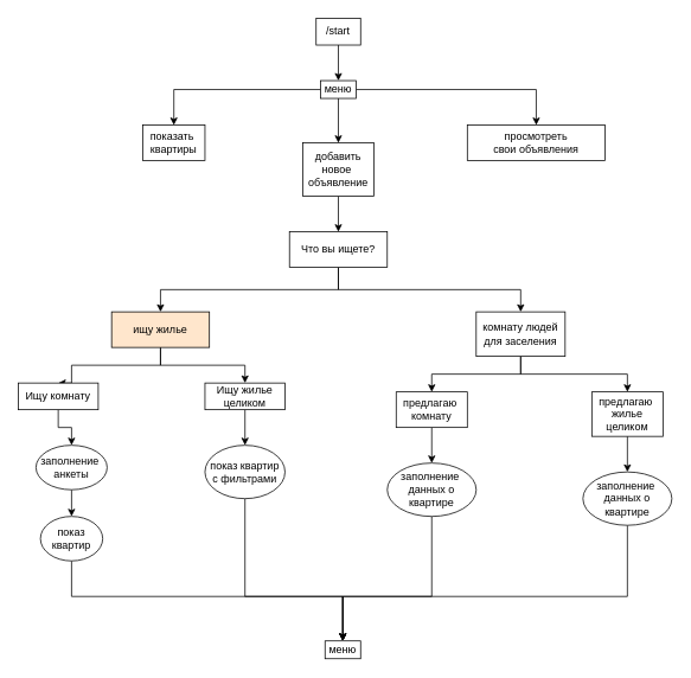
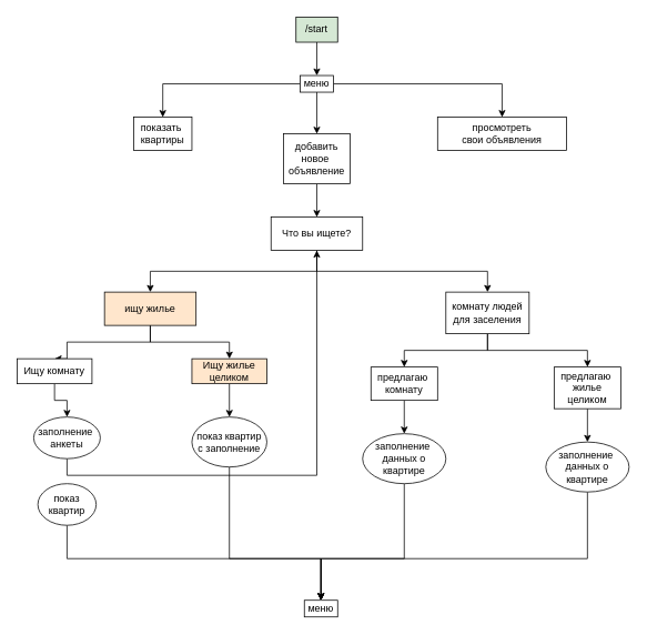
  <mxCell id="0" />
  <mxCell id="1" parent="0" />
  <mxCell id="2" style="edgeStyle=orthogonalEdgeStyle;rounded=0;orthogonalLoop=1;jettySize=auto;html=1;exitX=0.5;exitY=1;exitDx=0;exitDy=0;entryX=0.5;entryY=0;entryDx=0;entryDy=0;" edge="1" parent="1" source="3" target="38"><mxGeometry relative="1" as="geometry" /></mxCell>
- <mxCell id="3" value="/start" style="rounded=0;whiteSpace=wrap;html=1;" vertex="1" parent="1"><mxGeometry x="355" y="20" width="50" height="30" as="geometry" /></mxCell>
+ <mxCell id="3" value="/start" style="rounded=0;whiteSpace=wrap;html=1;fillColor=#d5e8d4;" vertex="1" parent="1"><mxGeometry x="355" y="20" width="50" height="30" as="geometry" /></mxCell>
  <mxCell id="4" style="edgeStyle=orthogonalEdgeStyle;rounded=0;orthogonalLoop=1;jettySize=auto;html=1;exitX=0.5;exitY=1;exitDx=0;exitDy=0;entryX=0.5;entryY=0;entryDx=0;entryDy=0;" edge="1" parent="1" source="6" target="19"><mxGeometry relative="1" as="geometry"><Array as="points"><mxPoint x="180" y="410" /><mxPoint x="80" y="410" /></Array></mxGeometry></mxCell>
  <mxCell id="5" style="edgeStyle=orthogonalEdgeStyle;rounded=0;orthogonalLoop=1;jettySize=auto;html=1;exitX=0.5;exitY=1;exitDx=0;exitDy=0;entryX=0.5;entryY=0;entryDx=0;entryDy=0;" edge="1" parent="1" source="6" target="21"><mxGeometry relative="1" as="geometry" /></mxCell>
  <mxCell id="6" value="ищу жилье" style="rounded=0;whiteSpace=wrap;html=1;fillColor=#ffe6cc;" vertex="1" parent="1"><mxGeometry x="125" y="350" width="110" height="40" as="geometry" /></mxCell>
  <mxCell id="7" style="edgeStyle=orthogonalEdgeStyle;rounded=0;orthogonalLoop=1;jettySize=auto;html=1;exitX=0.5;exitY=1;exitDx=0;exitDy=0;entryX=0.5;entryY=0;entryDx=0;entryDy=0;" edge="1" parent="1" source="9" target="6"><mxGeometry relative="1" as="geometry" /></mxCell>
  <mxCell id="8" style="edgeStyle=orthogonalEdgeStyle;rounded=0;orthogonalLoop=1;jettySize=auto;html=1;exitX=0.5;exitY=1;exitDx=0;exitDy=0;entryX=0.5;entryY=0;entryDx=0;entryDy=0;" edge="1" parent="1" source="9" target="17"><mxGeometry relative="1" as="geometry" /></mxCell>
  <mxCell id="9" value="Что вы ищете?" style="rounded=0;whiteSpace=wrap;html=1;" vertex="1" parent="1"><mxGeometry x="325" y="260" width="110" height="40" as="geometry" /></mxCell>
- <mxCell id="10" style="edgeStyle=orthogonalEdgeStyle;rounded=0;orthogonalLoop=1;jettySize=auto;html=1;exitX=0.5;exitY=1;exitDx=0;exitDy=0;entryX=0.5;entryY=0;entryDx=0;entryDy=0;" edge="1" parent="1" source="11" target="13"><mxGeometry relative="1" as="geometry" /></mxCell>
+ <mxCell id="10" style="edgeStyle=orthogonalEdgeStyle;rounded=0;orthogonalLoop=1;jettySize=auto;html=1;exitX=0.5;exitY=1;exitDx=0;exitDy=0;" edge="1" parent="1" source="11" target="9"><mxGeometry relative="1" as="geometry" /></mxCell>
  <mxCell id="11" value="заполнение&amp;nbsp;&lt;br&gt;анкеты" style="ellipse;whiteSpace=wrap;html=1;" vertex="1" parent="1"><mxGeometry x="40" y="500" width="80" height="50" as="geometry" /></mxCell>
  <mxCell id="12" style="edgeStyle=orthogonalEdgeStyle;rounded=0;orthogonalLoop=1;jettySize=auto;html=1;exitX=0.5;exitY=1;exitDx=0;exitDy=0;entryX=0.5;entryY=0;entryDx=0;entryDy=0;" edge="1" parent="1" source="13" target="14"><mxGeometry relative="1" as="geometry"><Array as="points"><mxPoint x="80" y="670" /><mxPoint x="385" y="670" /></Array></mxGeometry></mxCell>
  <mxCell id="13" value="показ&lt;br&gt;квартир&lt;br&gt;" style="ellipse;whiteSpace=wrap;html=1;" vertex="1" parent="1"><mxGeometry x="45" y="580" width="70" height="50" as="geometry" /></mxCell>
  <mxCell id="14" value="меню" style="rounded=0;whiteSpace=wrap;html=1;" vertex="1" parent="1"><mxGeometry x="365" y="720" width="40" height="20" as="geometry" /></mxCell>
  <mxCell id="15" style="edgeStyle=orthogonalEdgeStyle;rounded=0;orthogonalLoop=1;jettySize=auto;html=1;exitX=0.5;exitY=1;exitDx=0;exitDy=0;" edge="1" parent="1" source="17" target="25"><mxGeometry relative="1" as="geometry" /></mxCell>
  <mxCell id="16" style="edgeStyle=orthogonalEdgeStyle;rounded=0;orthogonalLoop=1;jettySize=auto;html=1;exitX=0.5;exitY=1;exitDx=0;exitDy=0;" edge="1" parent="1" source="17" target="27"><mxGeometry relative="1" as="geometry" /></mxCell>
  <mxCell id="17" value="комнату людей&lt;br&gt;для заселения" style="rounded=0;whiteSpace=wrap;html=1;" vertex="1" parent="1"><mxGeometry x="535" y="350" width="100" height="50" as="geometry" /></mxCell>
  <mxCell id="18" style="edgeStyle=orthogonalEdgeStyle;rounded=0;orthogonalLoop=1;jettySize=auto;html=1;exitX=0.5;exitY=1;exitDx=0;exitDy=0;entryX=0.5;entryY=0;entryDx=0;entryDy=0;" edge="1" parent="1" source="19" target="11"><mxGeometry relative="1" as="geometry" /></mxCell>
  <mxCell id="19" value="Ищу комнату" style="rounded=0;whiteSpace=wrap;html=1;" vertex="1" parent="1"><mxGeometry x="20" y="430" width="90" height="30" as="geometry" /></mxCell>
  <mxCell id="20" style="edgeStyle=orthogonalEdgeStyle;rounded=0;orthogonalLoop=1;jettySize=auto;html=1;exitX=0.5;exitY=1;exitDx=0;exitDy=0;entryX=0.5;entryY=0;entryDx=0;entryDy=0;" edge="1" parent="1" source="21" target="23"><mxGeometry relative="1" as="geometry" /></mxCell>
- <mxCell id="21" value="Ищу жилье целиком" style="rounded=0;whiteSpace=wrap;html=1;" vertex="1" parent="1"><mxGeometry x="230" y="430" width="90" height="30" as="geometry" /></mxCell>
+ <mxCell id="21" value="Ищу жилье целиком" style="rounded=0;whiteSpace=wrap;html=1;fillColor=#ffe6cc;" vertex="1" parent="1"><mxGeometry x="230" y="430" width="90" height="30" as="geometry" /></mxCell>
  <mxCell id="22" style="edgeStyle=orthogonalEdgeStyle;rounded=0;orthogonalLoop=1;jettySize=auto;html=1;exitX=0.5;exitY=1;exitDx=0;exitDy=0;entryX=0.5;entryY=0;entryDx=0;entryDy=0;" edge="1" parent="1" source="23" target="14"><mxGeometry relative="1" as="geometry"><Array as="points"><mxPoint x="275" y="670" /><mxPoint x="385" y="670" /></Array></mxGeometry></mxCell>
- <mxCell id="23" value="показ квартир&lt;br&gt;с фильтрами" style="ellipse;whiteSpace=wrap;html=1;" vertex="1" parent="1"><mxGeometry x="230" y="500" width="90" height="60" as="geometry" /></mxCell>
+ <mxCell id="23" value="показ квартир&lt;br&gt;с заполнение" style="ellipse;whiteSpace=wrap;html=1;" vertex="1" parent="1"><mxGeometry x="230" y="500" width="90" height="60" as="geometry" /></mxCell>
  <mxCell id="24" style="edgeStyle=orthogonalEdgeStyle;rounded=0;orthogonalLoop=1;jettySize=auto;html=1;exitX=0.5;exitY=1;exitDx=0;exitDy=0;entryX=0.5;entryY=0;entryDx=0;entryDy=0;" edge="1" parent="1" source="25" target="29"><mxGeometry relative="1" as="geometry" /></mxCell>
  <mxCell id="25" value="предлагаю&amp;nbsp;&lt;br&gt;комнату" style="rounded=0;whiteSpace=wrap;html=1;" vertex="1" parent="1"><mxGeometry x="445" y="440" width="80" height="40" as="geometry" /></mxCell>
  <mxCell id="26" style="edgeStyle=orthogonalEdgeStyle;rounded=0;orthogonalLoop=1;jettySize=auto;html=1;exitX=0.5;exitY=1;exitDx=0;exitDy=0;" edge="1" parent="1" source="27" target="31"><mxGeometry relative="1" as="geometry" /></mxCell>
  <mxCell id="27" value="предлагаю&amp;nbsp;&lt;br&gt;жилье&lt;br&gt;целиком" style="rounded=0;whiteSpace=wrap;html=1;" vertex="1" parent="1"><mxGeometry x="665" y="440" width="80" height="50" as="geometry" /></mxCell>
  <mxCell id="28" style="edgeStyle=orthogonalEdgeStyle;rounded=0;orthogonalLoop=1;jettySize=auto;html=1;exitX=0.5;exitY=1;exitDx=0;exitDy=0;" edge="1" parent="1" source="29"><mxGeometry relative="1" as="geometry"><mxPoint x="385" y="720" as="targetPoint" /><Array as="points"><mxPoint x="485" y="670" /><mxPoint x="385" y="670" /></Array></mxGeometry></mxCell>
  <mxCell id="29" value="заполнение&amp;nbsp;&lt;br&gt;данных о&lt;br&gt;квартире" style="ellipse;whiteSpace=wrap;html=1;" vertex="1" parent="1"><mxGeometry x="435" y="520" width="100" height="60" as="geometry" /></mxCell>
  <mxCell id="30" style="edgeStyle=orthogonalEdgeStyle;rounded=0;orthogonalLoop=1;jettySize=auto;html=1;exitX=0.5;exitY=1;exitDx=0;exitDy=0;" edge="1" parent="1" source="31"><mxGeometry relative="1" as="geometry"><mxPoint x="385" y="720" as="targetPoint" /><Array as="points"><mxPoint x="705" y="670" /><mxPoint x="385" y="670" /></Array></mxGeometry></mxCell>
  <mxCell id="31" value="заполнение&amp;nbsp;&lt;br&gt;данных о&lt;br&gt;квартире" style="ellipse;whiteSpace=wrap;html=1;" vertex="1" parent="1"><mxGeometry x="655" y="530" width="100" height="60" as="geometry" /></mxCell>
  <mxCell id="32" value="показать&amp;nbsp;&lt;br&gt;квартиры" style="rounded=0;whiteSpace=wrap;html=1;" vertex="1" parent="1"><mxGeometry x="160" y="140" width="70" height="40" as="geometry" /></mxCell>
  <mxCell id="33" style="edgeStyle=orthogonalEdgeStyle;rounded=0;orthogonalLoop=1;jettySize=auto;html=1;exitX=0.5;exitY=1;exitDx=0;exitDy=0;entryX=0.5;entryY=0;entryDx=0;entryDy=0;" edge="1" parent="1" source="34" target="9"><mxGeometry relative="1" as="geometry" /></mxCell>
  <mxCell id="34" value="добавить&lt;br&gt;новое&amp;nbsp;&lt;br&gt;объявление" style="rounded=0;whiteSpace=wrap;html=1;" vertex="1" parent="1"><mxGeometry x="340" y="160" width="80" height="60" as="geometry" /></mxCell>
  <mxCell id="35" style="edgeStyle=orthogonalEdgeStyle;rounded=0;orthogonalLoop=1;jettySize=auto;html=1;exitX=0.5;exitY=1;exitDx=0;exitDy=0;entryX=0.5;entryY=0;entryDx=0;entryDy=0;" edge="1" parent="1" source="38" target="34"><mxGeometry relative="1" as="geometry" /></mxCell>
  <mxCell id="36" style="edgeStyle=orthogonalEdgeStyle;rounded=0;orthogonalLoop=1;jettySize=auto;html=1;exitX=0;exitY=0.5;exitDx=0;exitDy=0;" edge="1" parent="1" source="38" target="32"><mxGeometry relative="1" as="geometry" /></mxCell>
  <mxCell id="37" style="edgeStyle=orthogonalEdgeStyle;rounded=0;orthogonalLoop=1;jettySize=auto;html=1;exitX=1;exitY=0.5;exitDx=0;exitDy=0;" edge="1" parent="1" source="38" target="39"><mxGeometry relative="1" as="geometry" /></mxCell>
  <mxCell id="38" value="меню" style="rounded=0;whiteSpace=wrap;html=1;" vertex="1" parent="1"><mxGeometry x="360" y="90" width="40" height="20" as="geometry" /></mxCell>
  <mxCell id="39" value="&lt;span style=&quot;white-space: normal&quot;&gt;просмотреть&lt;/span&gt;&lt;br style=&quot;white-space: normal&quot;&gt;&lt;span style=&quot;white-space: normal&quot;&gt;свои объявления&lt;/span&gt;" style="rounded=0;whiteSpace=wrap;html=1;" vertex="1" parent="1"><mxGeometry x="525" y="140" width="155" height="40" as="geometry" /></mxCell>
